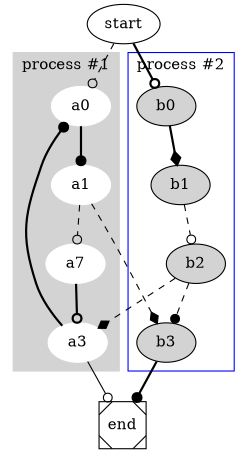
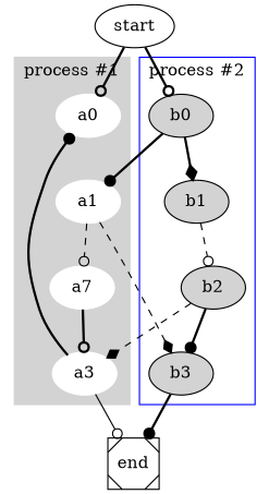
  digraph {
    node [style=filled]
    edge [arrowhead=odot style=bold]
    a0 [color=white]
    a1 [color=white]
    n3 [color=white label=a7]
    a3 [color=white]
    b0
    b1
    b2
    b3
    end [shape=Msquare style=""]
    start [style=""]
    subgraph cluster_1 {
      color=lightgrey
      label="process #1"
      style=filled
      a0
      a1
      n3
      a3
    }
    subgraph cluster_2 {
      color=blue
      label="process #2"
      b0
      b1
      b2
      b3
    }
-   a0 -> a1 [arrowhead=dot]
+   b0 -> a1 [arrowhead=dot]
    a1 -> n3 [style=dashed]
    a1 -> b3 [arrowhead=diamond style=dashed]
    n3 -> a3
    a3 -> a0 [arrowhead=dot]
    a3 -> end [style=solid]
    b0 -> b1 [arrowhead=diamond]
    b1 -> b2 [style=dashed]
    b2 -> a3 [arrowhead=diamond style=dashed]
-   b2 -> b3 [arrowhead=dot style=dashed]
+   b2 -> b3 [arrowhead=dot]
    b3 -> end [arrowhead=dot]
-   start -> a0 [style=dashed]
+   start -> a0
    start -> b0
  }
